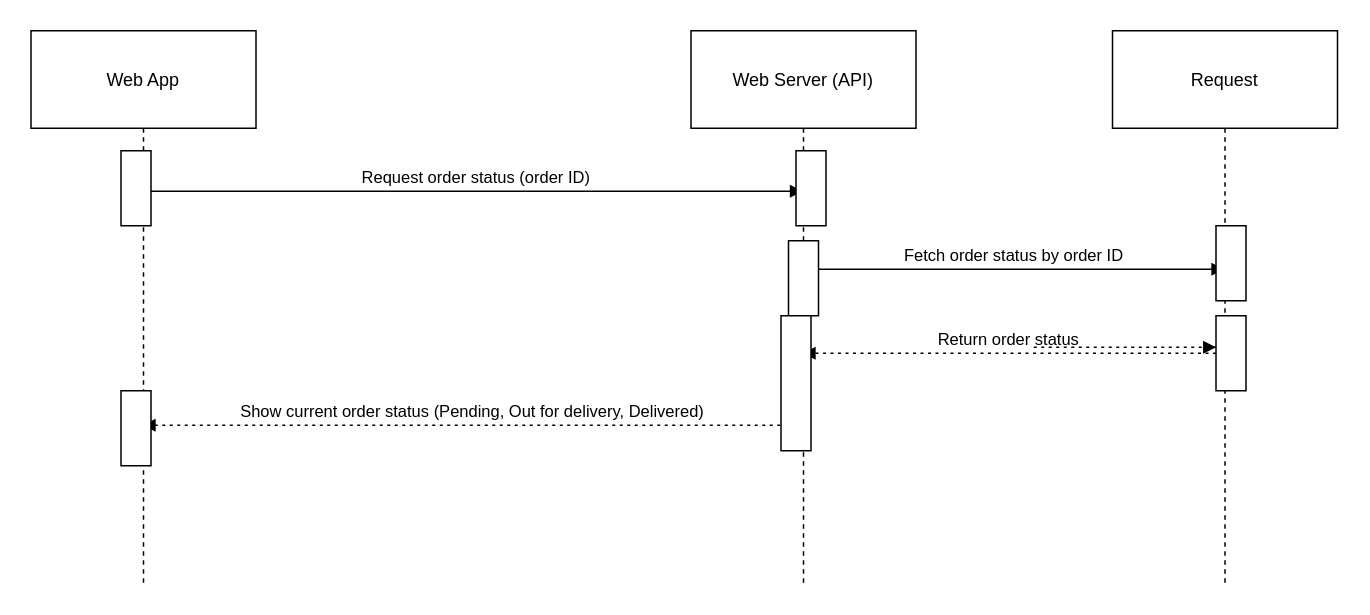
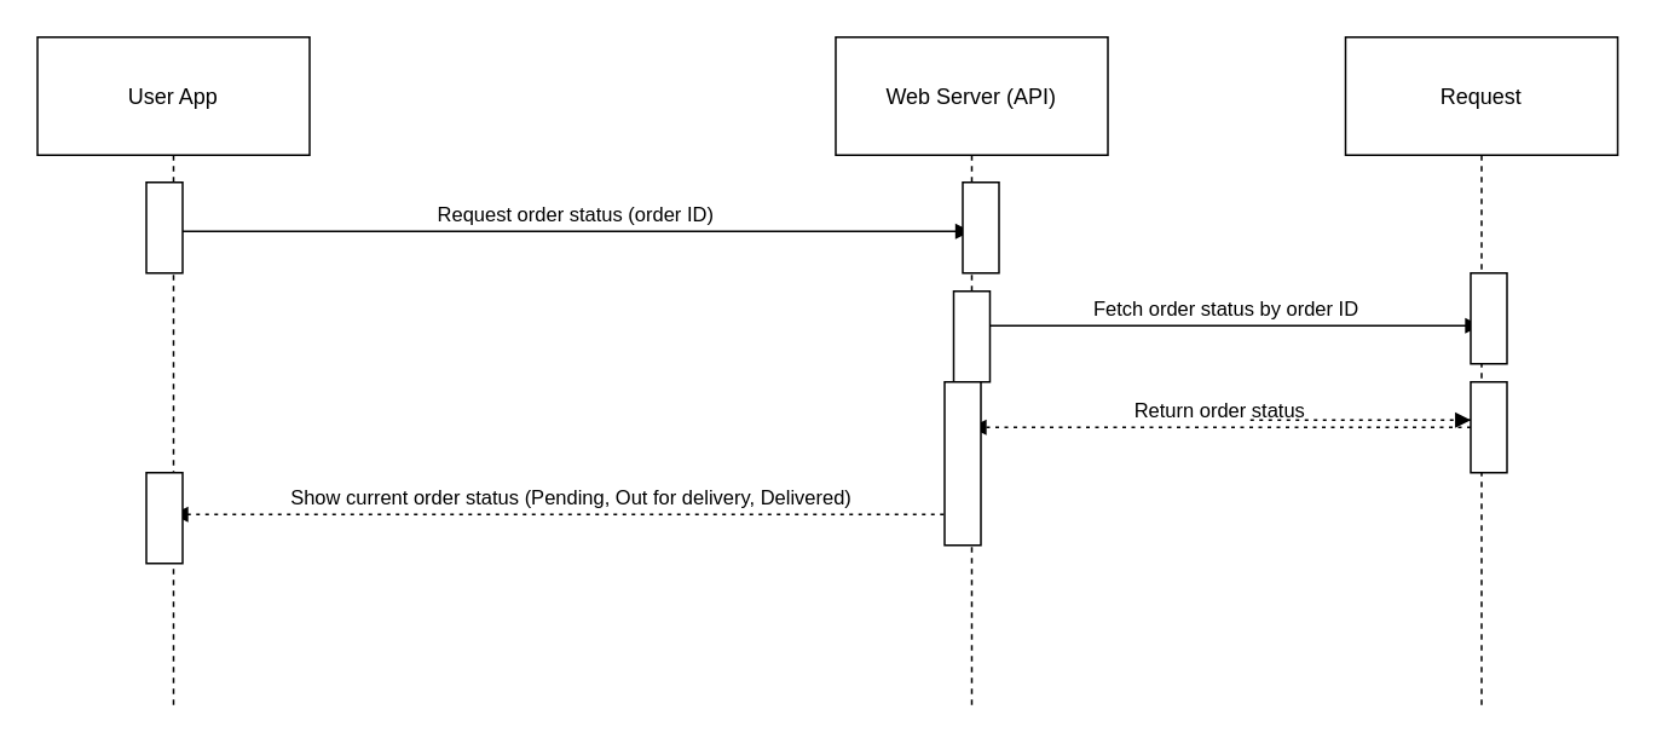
  <mxCell id="0" />
  <mxCell id="1" parent="0" />
- <mxCell id="2" value="Web App" style="shape=umlLifeline;perimeter=lifelinePerimeter;whiteSpace=wrap;container=1;dropTarget=0;collapsible=0;recursiveResize=0;outlineConnect=0;portConstraint=eastwest;newEdgeStyle={&quot;edgeStyle&quot;:&quot;elbowEdgeStyle&quot;,&quot;elbow&quot;:&quot;vertical&quot;,&quot;curved&quot;:0,&quot;rounded&quot;:0};size=65;" vertex="1" parent="1"><mxGeometry x="20" y="20" width="150" height="368" as="geometry" /></mxCell>
+ <mxCell id="2" value="User App" style="shape=umlLifeline;perimeter=lifelinePerimeter;whiteSpace=wrap;container=1;dropTarget=0;collapsible=0;recursiveResize=0;outlineConnect=0;portConstraint=eastwest;newEdgeStyle={&quot;edgeStyle&quot;:&quot;elbowEdgeStyle&quot;,&quot;elbow&quot;:&quot;vertical&quot;,&quot;curved&quot;:0,&quot;rounded&quot;:0};size=65;" vertex="1" parent="1"><mxGeometry x="20" y="20" width="150" height="368" as="geometry" /></mxCell>
  <mxCell id="3" value="Web Server (API)" style="shape=umlLifeline;perimeter=lifelinePerimeter;whiteSpace=wrap;container=1;dropTarget=0;collapsible=0;recursiveResize=0;outlineConnect=0;portConstraint=eastwest;newEdgeStyle={&quot;edgeStyle&quot;:&quot;elbowEdgeStyle&quot;,&quot;elbow&quot;:&quot;vertical&quot;,&quot;curved&quot;:0,&quot;rounded&quot;:0};size=65;" vertex="1" parent="1"><mxGeometry x="460" y="20" width="150" height="368" as="geometry" /></mxCell>
  <mxCell id="4" value="Request" style="shape=umlLifeline;perimeter=lifelinePerimeter;whiteSpace=wrap;container=1;dropTarget=0;collapsible=0;recursiveResize=0;outlineConnect=0;portConstraint=eastwest;newEdgeStyle={&quot;edgeStyle&quot;:&quot;elbowEdgeStyle&quot;,&quot;elbow&quot;:&quot;vertical&quot;,&quot;curved&quot;:0,&quot;rounded&quot;:0};size=65;" vertex="1" parent="1"><mxGeometry x="741" y="20" width="150" height="368" as="geometry" /></mxCell>
  <mxCell id="5" value="Request order status (order ID)" style="verticalAlign=bottom;edgeStyle=elbowEdgeStyle;elbow=vertical;curved=0;rounded=0;endArrow=block;" edge="1" parent="1" source="10" target="3"><mxGeometry relative="1" as="geometry"><Array as="points"><mxPoint x="362" y="127" /></Array></mxGeometry></mxCell>
  <mxCell id="6" value="Fetch order status by order ID" style="verticalAlign=bottom;edgeStyle=elbowEdgeStyle;elbow=vertical;curved=0;rounded=0;endArrow=block;" edge="1" parent="1" source="3" target="4"><mxGeometry relative="1" as="geometry"><Array as="points"><mxPoint x="684" y="179" /></Array></mxGeometry></mxCell>
  <mxCell id="7" value="Return order status" style="verticalAlign=bottom;edgeStyle=elbowEdgeStyle;elbow=vertical;curved=0;rounded=0;dashed=1;dashPattern=2 3;endArrow=block;" edge="1" parent="1" source="16" target="3"><mxGeometry relative="1" as="geometry"><Array as="points" /></mxGeometry></mxCell>
  <mxCell id="8" value="Show current order status (Pending, Out for delivery, Delivered)" style="verticalAlign=bottom;edgeStyle=elbowEdgeStyle;elbow=vertical;curved=0;rounded=0;dashed=1;dashPattern=2 3;endArrow=block;" edge="1" parent="1" source="3" target="2"><mxGeometry relative="1" as="geometry"><Array as="points"><mxPoint x="365" y="283" /></Array></mxGeometry></mxCell>
  <mxCell id="9" value="" style="verticalAlign=bottom;edgeStyle=elbowEdgeStyle;elbow=vertical;curved=0;rounded=0;endArrow=block;" edge="1" parent="1" source="2" target="10"><mxGeometry relative="1" as="geometry"><Array as="points" /><mxPoint x="94" y="127" as="sourcePoint" /><mxPoint x="534" y="127" as="targetPoint" /></mxGeometry></mxCell>
  <mxCell id="10" value="" style="rounded=0;whiteSpace=wrap;html=1;" vertex="1" parent="1"><mxGeometry x="80" y="100" width="20" height="50" as="geometry" /></mxCell>
  <mxCell id="11" value="" style="rounded=0;whiteSpace=wrap;html=1;" vertex="1" parent="1"><mxGeometry x="80" y="260" width="20" height="50" as="geometry" /></mxCell>
  <mxCell id="12" value="" style="rounded=0;whiteSpace=wrap;html=1;" vertex="1" parent="1"><mxGeometry x="525" y="160" width="20" height="50" as="geometry" /></mxCell>
  <mxCell id="13" value="" style="rounded=0;whiteSpace=wrap;html=1;" vertex="1" parent="1"><mxGeometry x="810" y="150" width="20" height="50" as="geometry" /></mxCell>
  <mxCell id="14" value="" style="rounded=0;whiteSpace=wrap;html=1;" vertex="1" parent="1"><mxGeometry x="520" y="210" width="20" height="90" as="geometry" /></mxCell>
  <mxCell id="15" value="" style="verticalAlign=bottom;edgeStyle=elbowEdgeStyle;elbow=vertical;curved=0;rounded=0;dashed=1;dashPattern=2 3;endArrow=block;" edge="1" parent="1" source="4" target="16"><mxGeometry relative="1" as="geometry"><Array as="points"><mxPoint x="687" y="231" /></Array><mxPoint x="815" y="231" as="sourcePoint" /><mxPoint x="534" y="231" as="targetPoint" /></mxGeometry></mxCell>
  <mxCell id="16" value="" style="rounded=0;whiteSpace=wrap;html=1;" vertex="1" parent="1"><mxGeometry x="810" y="210" width="20" height="50" as="geometry" /></mxCell>
  <mxCell id="17" value="" style="rounded=0;whiteSpace=wrap;html=1;" vertex="1" parent="1"><mxGeometry x="530" y="100" width="20" height="50" as="geometry" /></mxCell>
